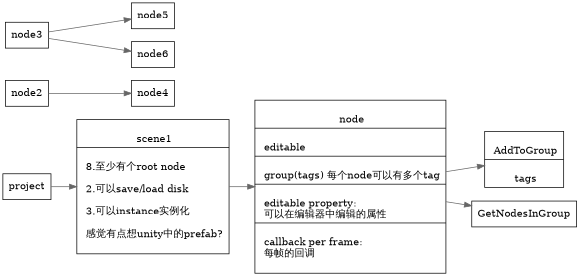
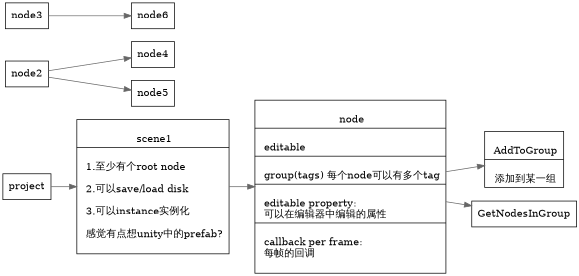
  digraph {
    newrank=true
    rankdir=LR
    node [shape=box]
    edge [color=gray40]
    n1 [label="{{\n      node|\n      editable\l|\n      group(tags) 每个node可以有多个tag\l|\n      editable property:\l 可以在编辑器中编辑的属性\l|\n      callback per frame:\l 每帧的回调\l\n    }}" shape=record]
-   n2 [label="{{\n      AddToGroup|\n      tags\n    }}" shape=record]
+   n2 [label="{{\n      AddToGroup|\n      添加到某一组\n    }}" shape=record]
    GetNodesInGroup
    node2
    node4
    node5
    node3
    node6
-   n9 [label="{{\n      scene1|\n      8.至少有个root node\l\n      2.可以save/load disk\l\n      3.可以instance实例化\l\n      感觉有点想unity中的prefab?\l\n    }}" shape=record]
+   n9 [label="{{\n      scene1|\n      1.至少有个root node\l\n      2.可以save/load disk\l\n      3.可以instance实例化\l\n      感觉有点想unity中的prefab?\l\n    }}" shape=record]
    project
    n1 -> n2
    n1 -> GetNodesInGroup
    node2 -> node4
-   node3 -> node5
+   node2 -> node5
    node3 -> node6
    n9 -> n1
    project -> n9
  }
